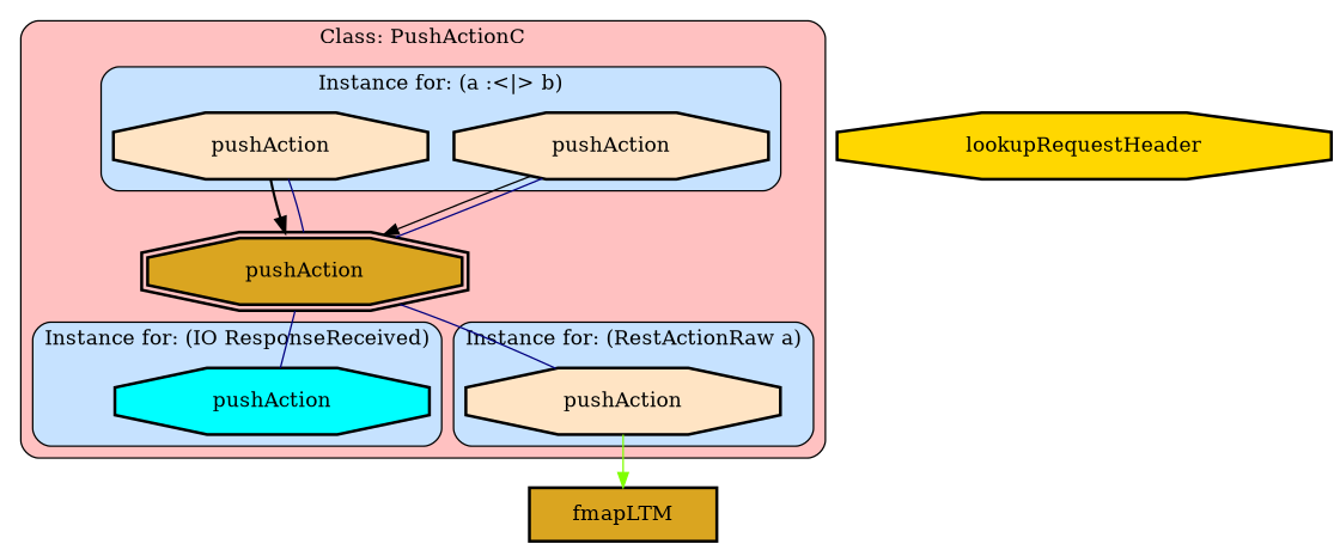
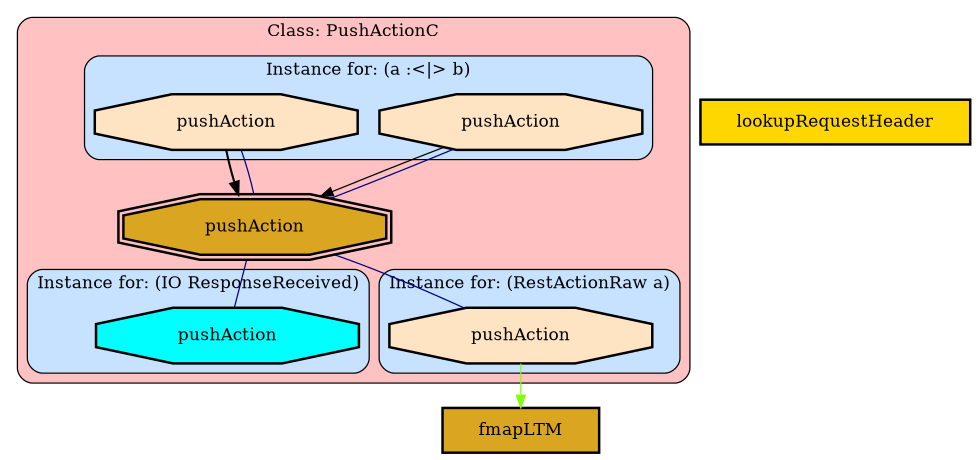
  digraph {
    node [fillcolor=bisque margin="0.4,0.1" shape=octagon style="filled,bold"]
    edge [color=navy penwidth=1 dir=none]
    n1 [fillcolor=cyan label=pushAction]
    n2 [label=pushAction]
    n3 [label=pushAction]
    n4 [label=pushAction]
    n5 [fillcolor=goldenrod label=pushAction shape=doubleoctagon]
    n6 [fillcolor=goldenrod label=fmapLTM shape=box]
-   n7 [fillcolor=gold label=lookupRequestHeader]
+   n7 [fillcolor=gold label=lookupRequestHeader shape=box]
    subgraph cluster_1 {
      fillcolor=rosybrown1
      label="Class: PushActionC"
      style="filled,rounded"
      n5
      subgraph cluster_2 {
        fillcolor=slategray1
        label="Instance for: (IO ResponseReceived)"
        style="filled,rounded"
        n1
      }
      subgraph cluster_3 {
        fillcolor=slategray1
        label="Instance for: (RestActionRaw a)"
        style="filled,rounded"
        n2
      }
      subgraph cluster_4 {
        fillcolor=slategray1
        label="Instance for: (a :<|> b)"
        style="filled,rounded"
        n3
        n4
      }
    }
    n2 -> n6 [color=chartreuse dir=""]
    n3 -> n5 [color=black dir=""]
    n4 -> n5 [color=black penwidth=1.6931471805599454 dir=""]
    n5 -> n1
    n5 -> n2
    n5 -> n3
    n5 -> n4
  }
